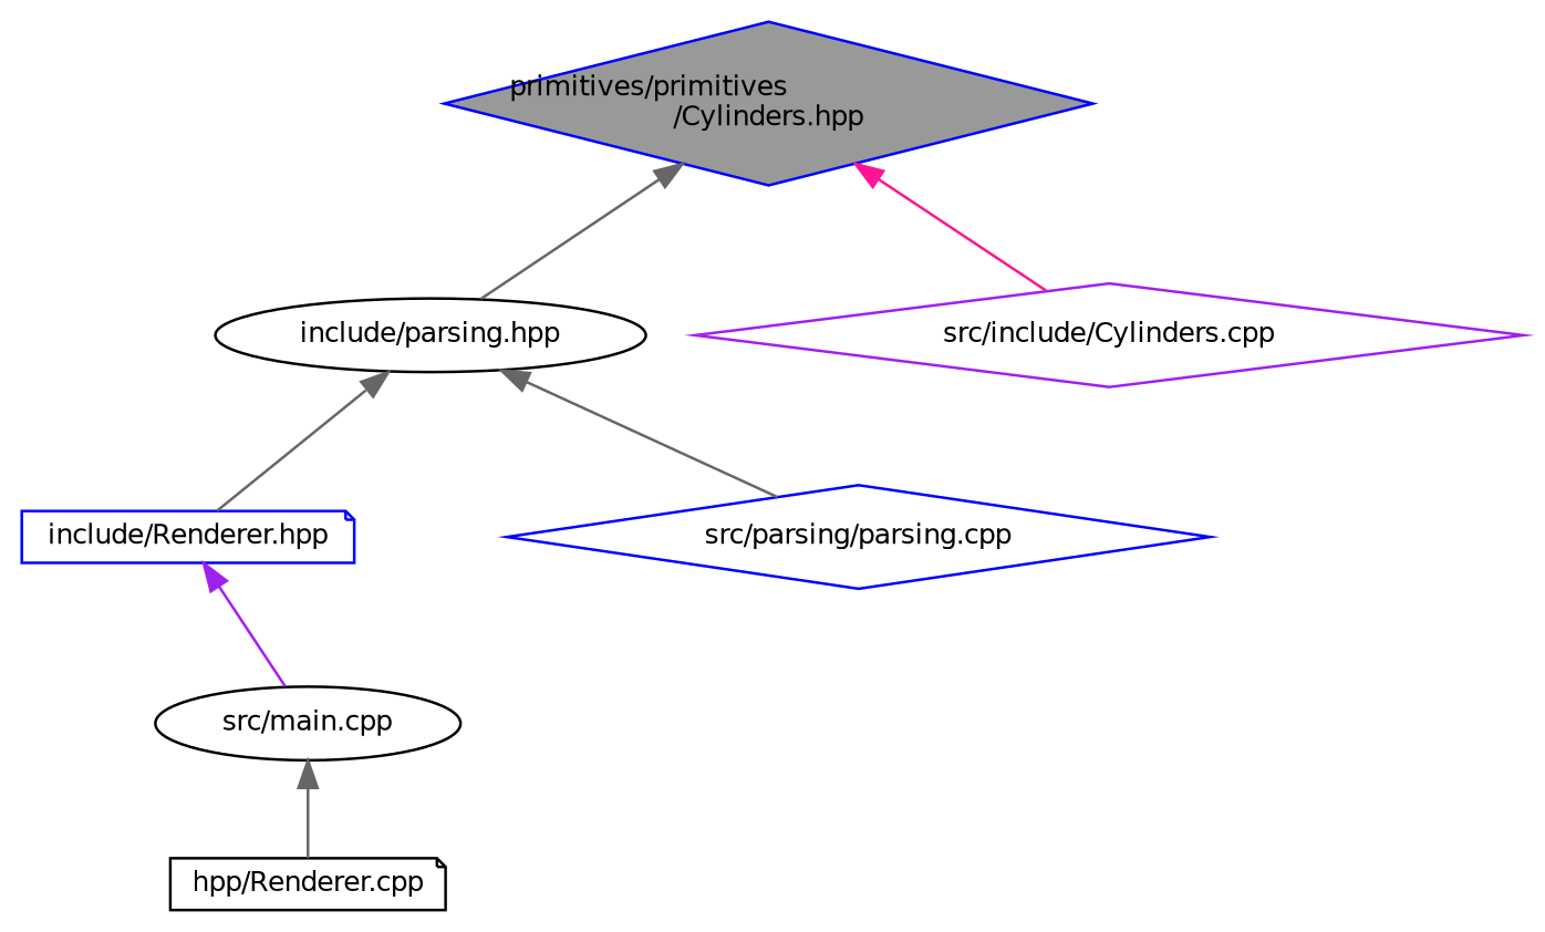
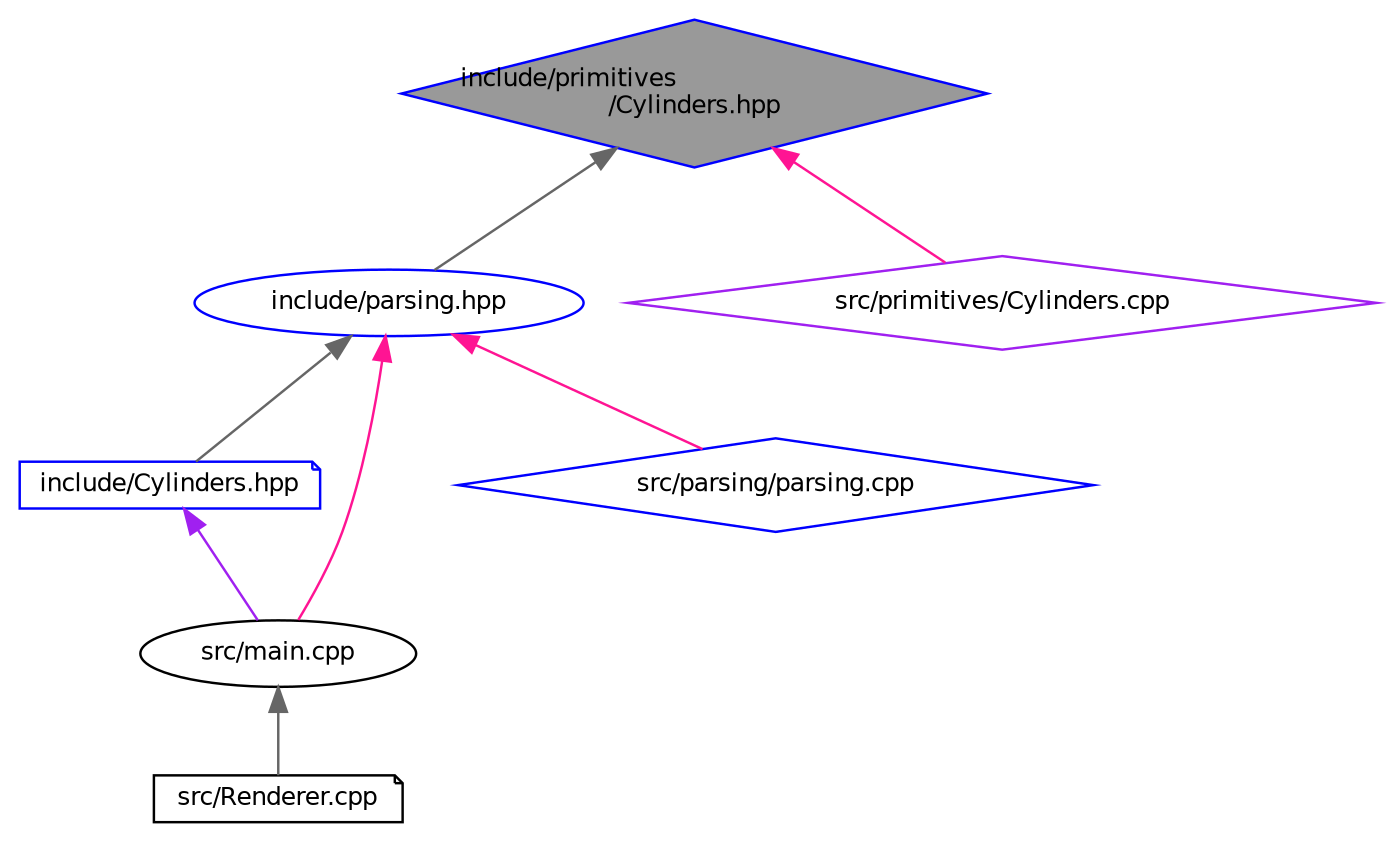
  digraph {
    node [color=blue fillcolor=white fontname=Helvetica fontsize=10 shape=diamond style=filled]
    edge [color=gray40 dir=back fontname=Helvetica fontsize=10 labelfontname=Helvetica labelfontsize=10 style=solid]
-   n1 [fillcolor=grey60 fontcolor=black height=0.2 label="primitives/primitives\l/Cylinders.hpp" width=0.4]
-   n2 [color=black height=0.2 label="include/parsing.hpp" shape=ellipse width=0.4]
-   n3 [color=purple height=0.2 label="src/include/Cylinders.cpp" width=0.4]
-   n4 [height=0.2 label="include/Renderer.hpp" shape=note width=0.4]
+   n1 [fillcolor=grey60 fontcolor=black height=0.2 label="include/primitives\l/Cylinders.hpp" width=0.4]
+   n2 [height=0.2 label="include/parsing.hpp" shape=ellipse width=0.4]
+   n3 [color=purple height=0.2 label="src/primitives/Cylinders.cpp" width=0.4]
+   n4 [height=0.2 label="include/Cylinders.hpp" shape=note width=0.4]
    n5 [color=black height=0.2 label="src/main.cpp" shape=ellipse width=0.4]
    n6 [height=0.2 label="src/parsing/parsing.cpp" width=0.4]
-   n7 [color=black height=0.2 label="hpp/Renderer.cpp" shape=note width=0.4]
+   n7 [color=black height=0.2 label="src/Renderer.cpp" shape=note width=0.4]
    n1 -> n2
    n1 -> n3 [color=deeppink]
    n2 -> n4
-   n2 -> n6
+   n2 -> n5 [color=deeppink]
+   n2 -> n6 [color=deeppink]
    n4 -> n5 [color=purple]
    n5 -> n7
  }
